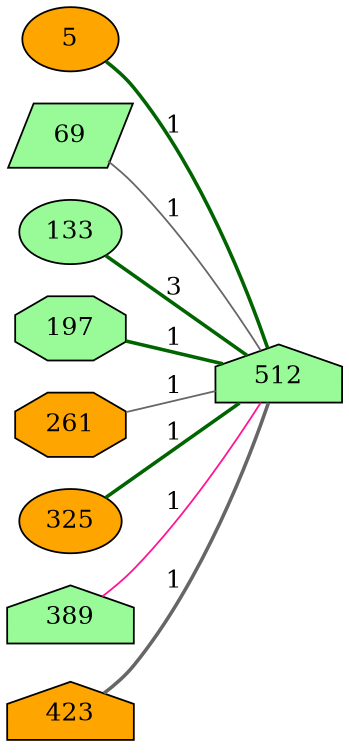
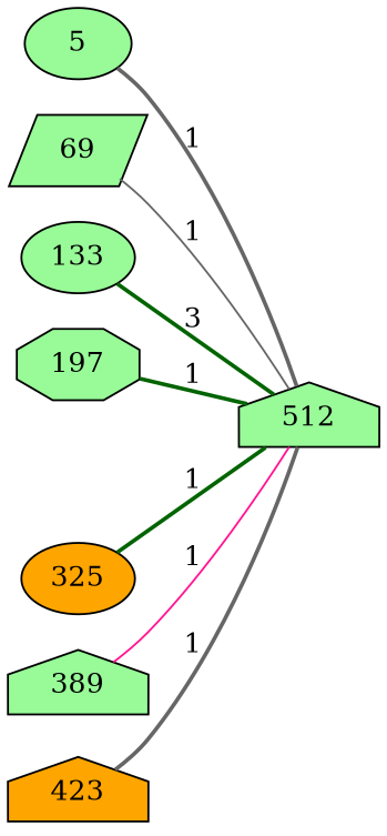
  graph {
    rankdir=LR
    node [fillcolor=palegreen shape=ellipse style=filled]
    edge [color=darkgreen style=bold]
-   5 [fillcolor=orange]
+   5
    512 [shape=house]
    69 [shape=parallelogram]
    133
    197 [shape=octagon]
-   261 [fillcolor=orange shape=octagon]
    325 [fillcolor=orange]
    389 [shape=house]
    n9 [fillcolor=orange label=423 shape=house]
-   5 -- 512 [label=1]
+   5 -- 512 [color=gray40 label=1]
    69 -- 512 [color=gray40 label=1 style=solid]
    133 -- 512 [label=3]
    197 -- 512 [label=1]
-   261 -- 512 [color=gray40 label=1 style=solid]
    325 -- 512 [label=1]
    389 -- 512 [color=deeppink label=1 style=solid]
    n9 -- 512 [color=gray40 label=1]
  }
